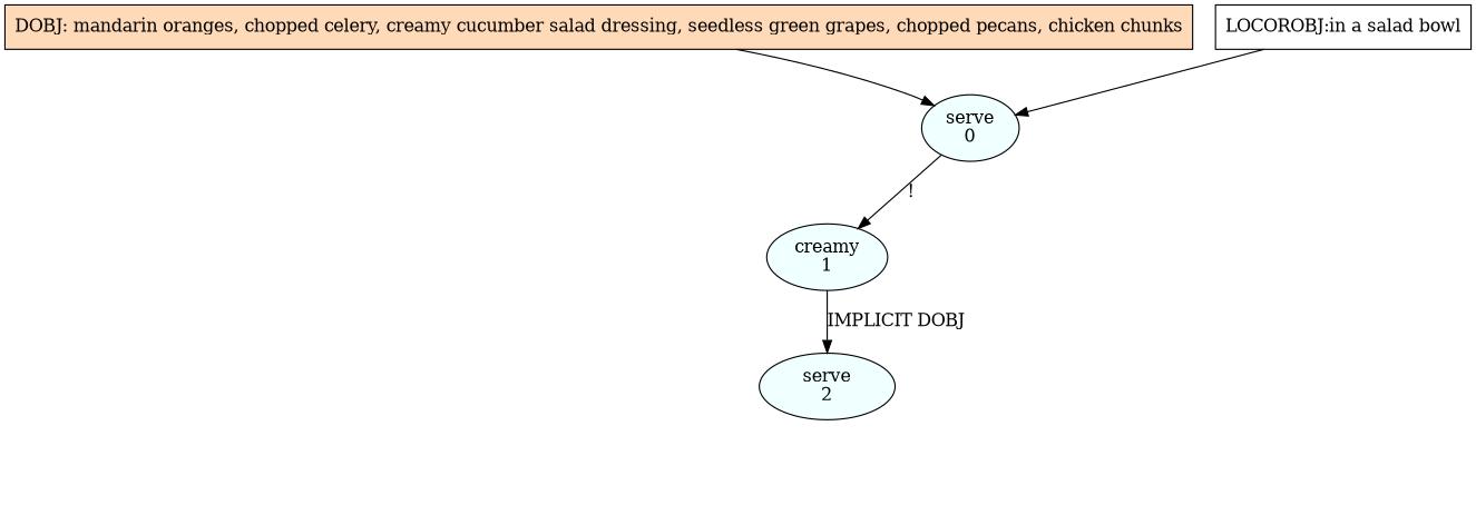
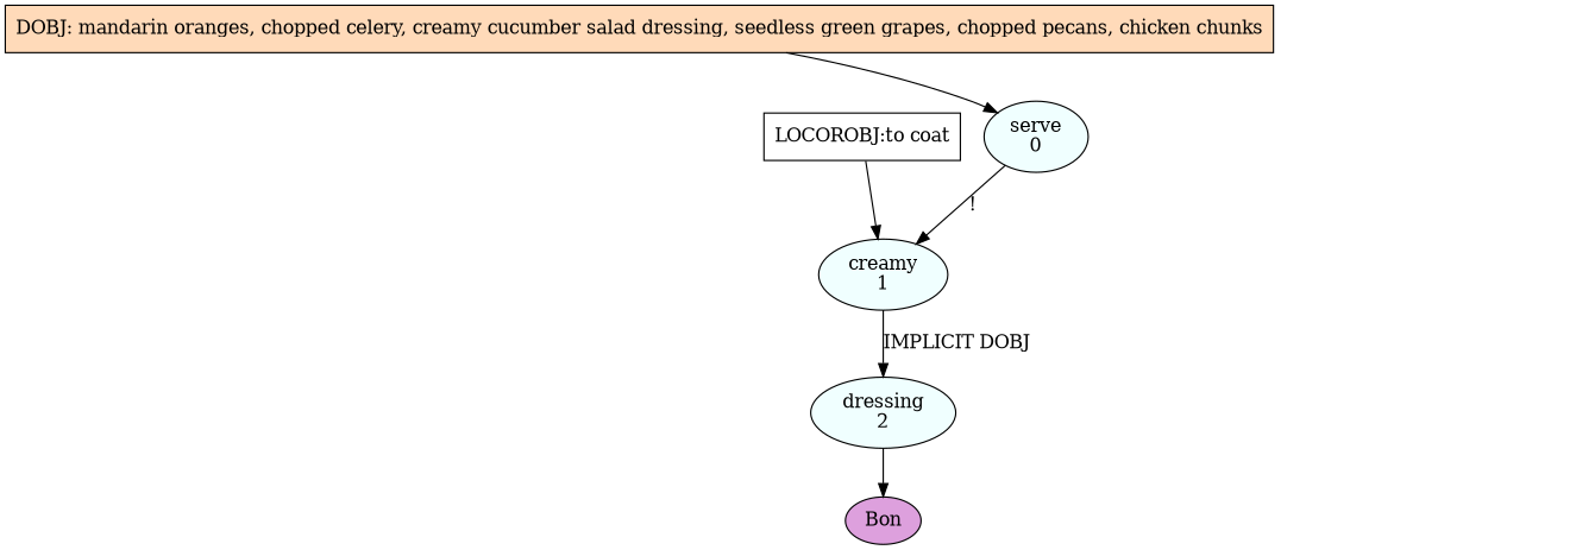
  digraph {
    node [fillcolor=azure shape=oval style=filled]
    n1 [label="serve\n0"]
    n2 [label="creamy\n1"]
-   n3 [label="serve\n2"]
+   n3 [label="dressing\n2"]
+   n4 [fillcolor=plum label=Bon]
    n5 [fillcolor=peachpuff label="DOBJ: mandarin oranges, chopped celery, creamy cucumber salad dressing, seedless green grapes, chopped pecans, chicken chunks" shape=box]
-   n6 [fillcolor=white label="LOCOROBJ:in a salad bowl" shape=box]
+   n7 [fillcolor=white label="LOCOROBJ:to coat" shape=box]
    n1 -> n2 [label="!"]
    n2 -> n3 [label="IMPLICIT DOBJ"]
+   n3 -> n4
    n5 -> n1
-   n6 -> n1
+   n7 -> n2
  }
